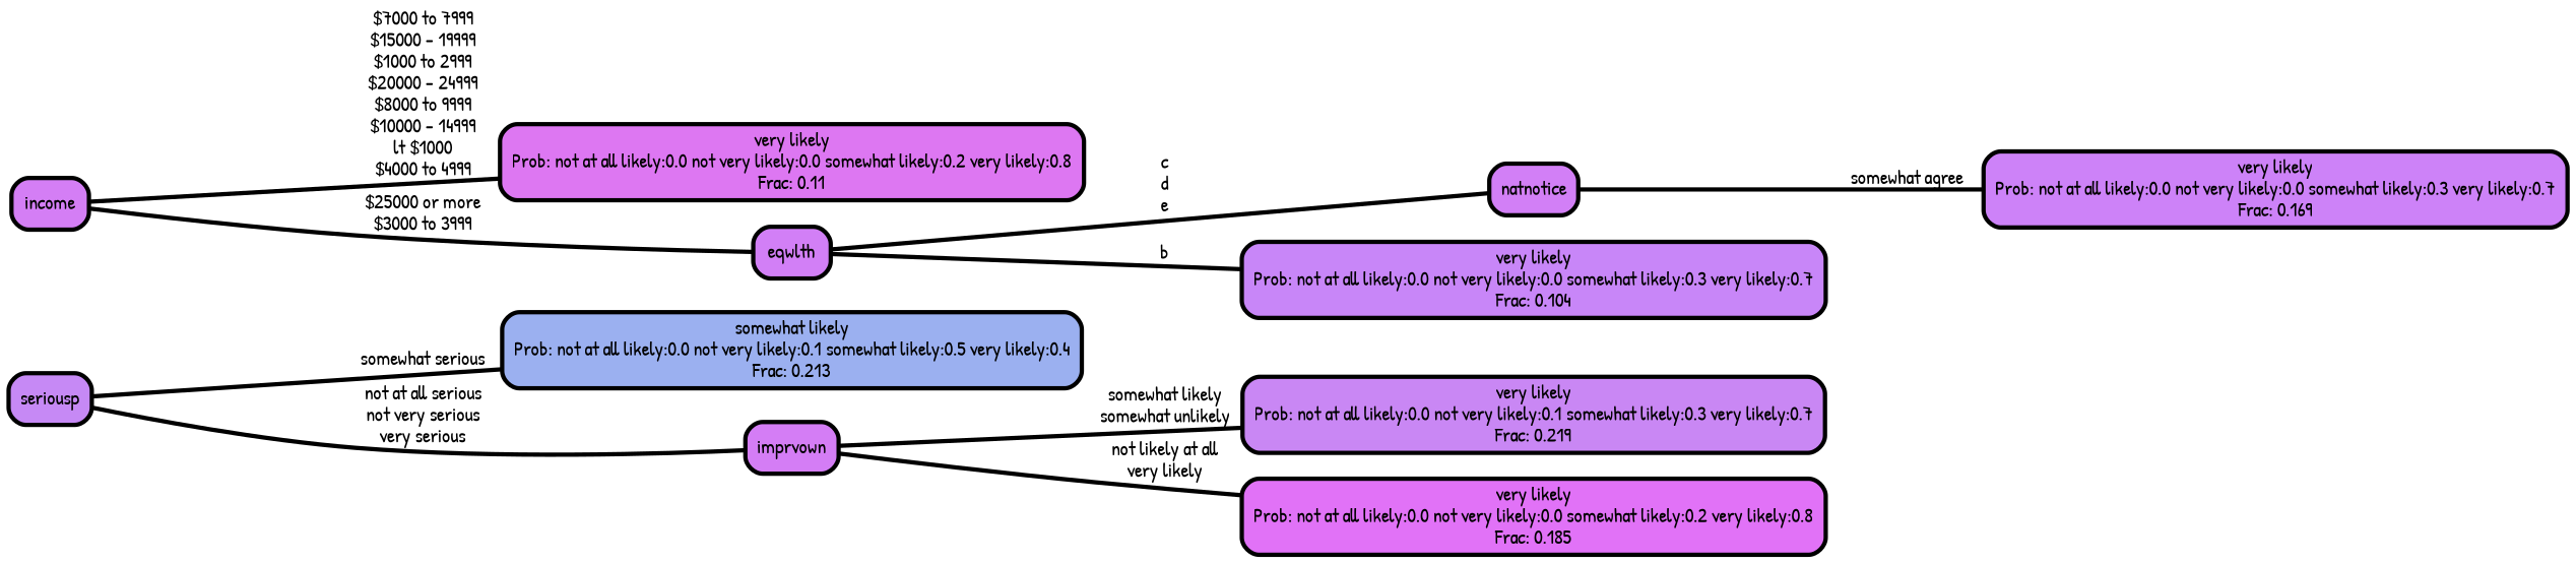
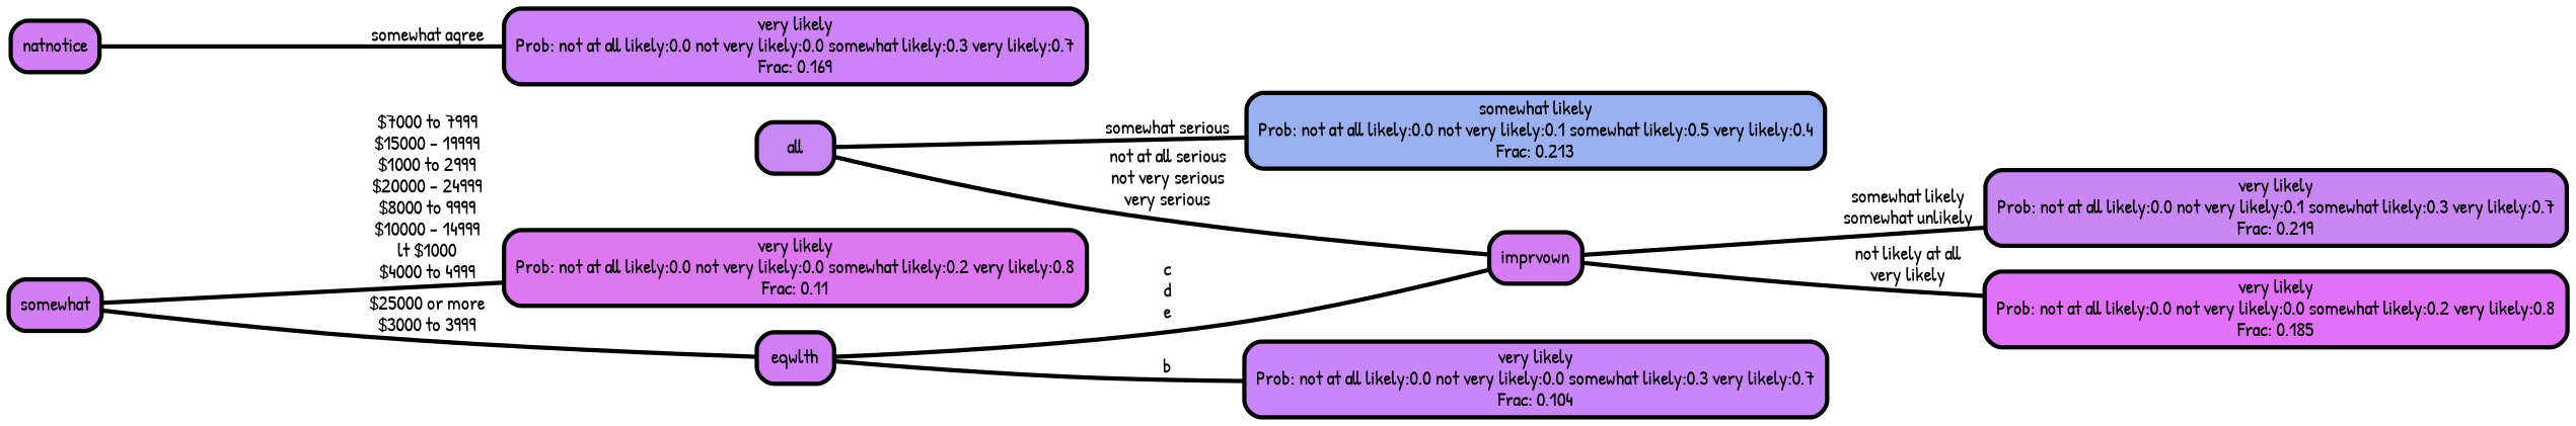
  graph {
    fontname="Patrick Hand"
    rankdir=LR
    ranksep="0 equally"
    splines=straight
    node [color=black fillcolor="#d27ff6" fontcolor=black fontname="Patrick Hand" penwidth=3 shape=box style="filled, rounded"]
    edge [color=black fontname="Patrick Hand" penwidth=3]
    n1 [fillcolor="#9bb0f0" label="somewhat likely\nProb: not at all likely:0.0 not very likely:0.1 somewhat likely:0.5 very likely:0.4\nFrac: 0.213"]
-   n2 [fillcolor="#c689f5" label=seriousp]
+   n2 [fillcolor="#c689f5" label=all]
    n3 [fillcolor="#d47df5" label=imprvown]
    n4 [label=natnotice]
    n5 [fillcolor="#cd82f8" label="very likely\nProb: not at all likely:0.0 not very likely:0.0 somewhat likely:0.3 very likely:0.7\nFrac: 0.169"]
-   n6 [fillcolor="#d47ef5" label=income]
+   n6 [fillcolor="#d47ef5" label=somewhat]
    n7 [fillcolor="#dd77f2" label="very likely\nProb: not at all likely:0.0 not very likely:0.0 somewhat likely:0.2 very likely:0.8\nFrac: 0.11"]
    n8 [label=eqwlth]
    n9 [fillcolor="#c886f8" label="very likely\nProb: not at all likely:0.0 not very likely:0.0 somewhat likely:0.3 very likely:0.7\nFrac: 0.104"]
    n10 [fillcolor="#c987f4" label="very likely\nProb: not at all likely:0.0 not very likely:0.1 somewhat likely:0.3 very likely:0.7\nFrac: 0.219"]
    n11 [fillcolor="#e172f7" label="very likely\nProb: not at all likely:0.0 not very likely:0.0 somewhat likely:0.2 very likely:0.8\nFrac: 0.185"]
    subgraph sub_1 {
      rank=same
    }
    n2 -- n1 [label=" somewhat serious"]
    n2 -- n3 [label=" not at all serious\n not very serious\n very serious"]
    n3 -- n10 [label=" somewhat likely\n somewhat unlikely"]
    n3 -- n11 [label=" not likely at all\n very likely"]
    n4 -- n5 [label=" somewhat agree"]
    n6 -- n7 [label=" $7000 to 7999\n $15000 - 19999\n $1000 to 2999\n $20000 - 24999\n $8000 to 9999\n $10000 - 14999\n lt $1000\n $4000 to 4999"]
    n6 -- n8 [label=" $25000 or more\n $3000 to 3999"]
-   n8 -- n4 [label=" c\n d\n e"]
+   n8 -- n3 [label=" c\n d\n e"]
    n8 -- n9 [label=" b"]
  }
